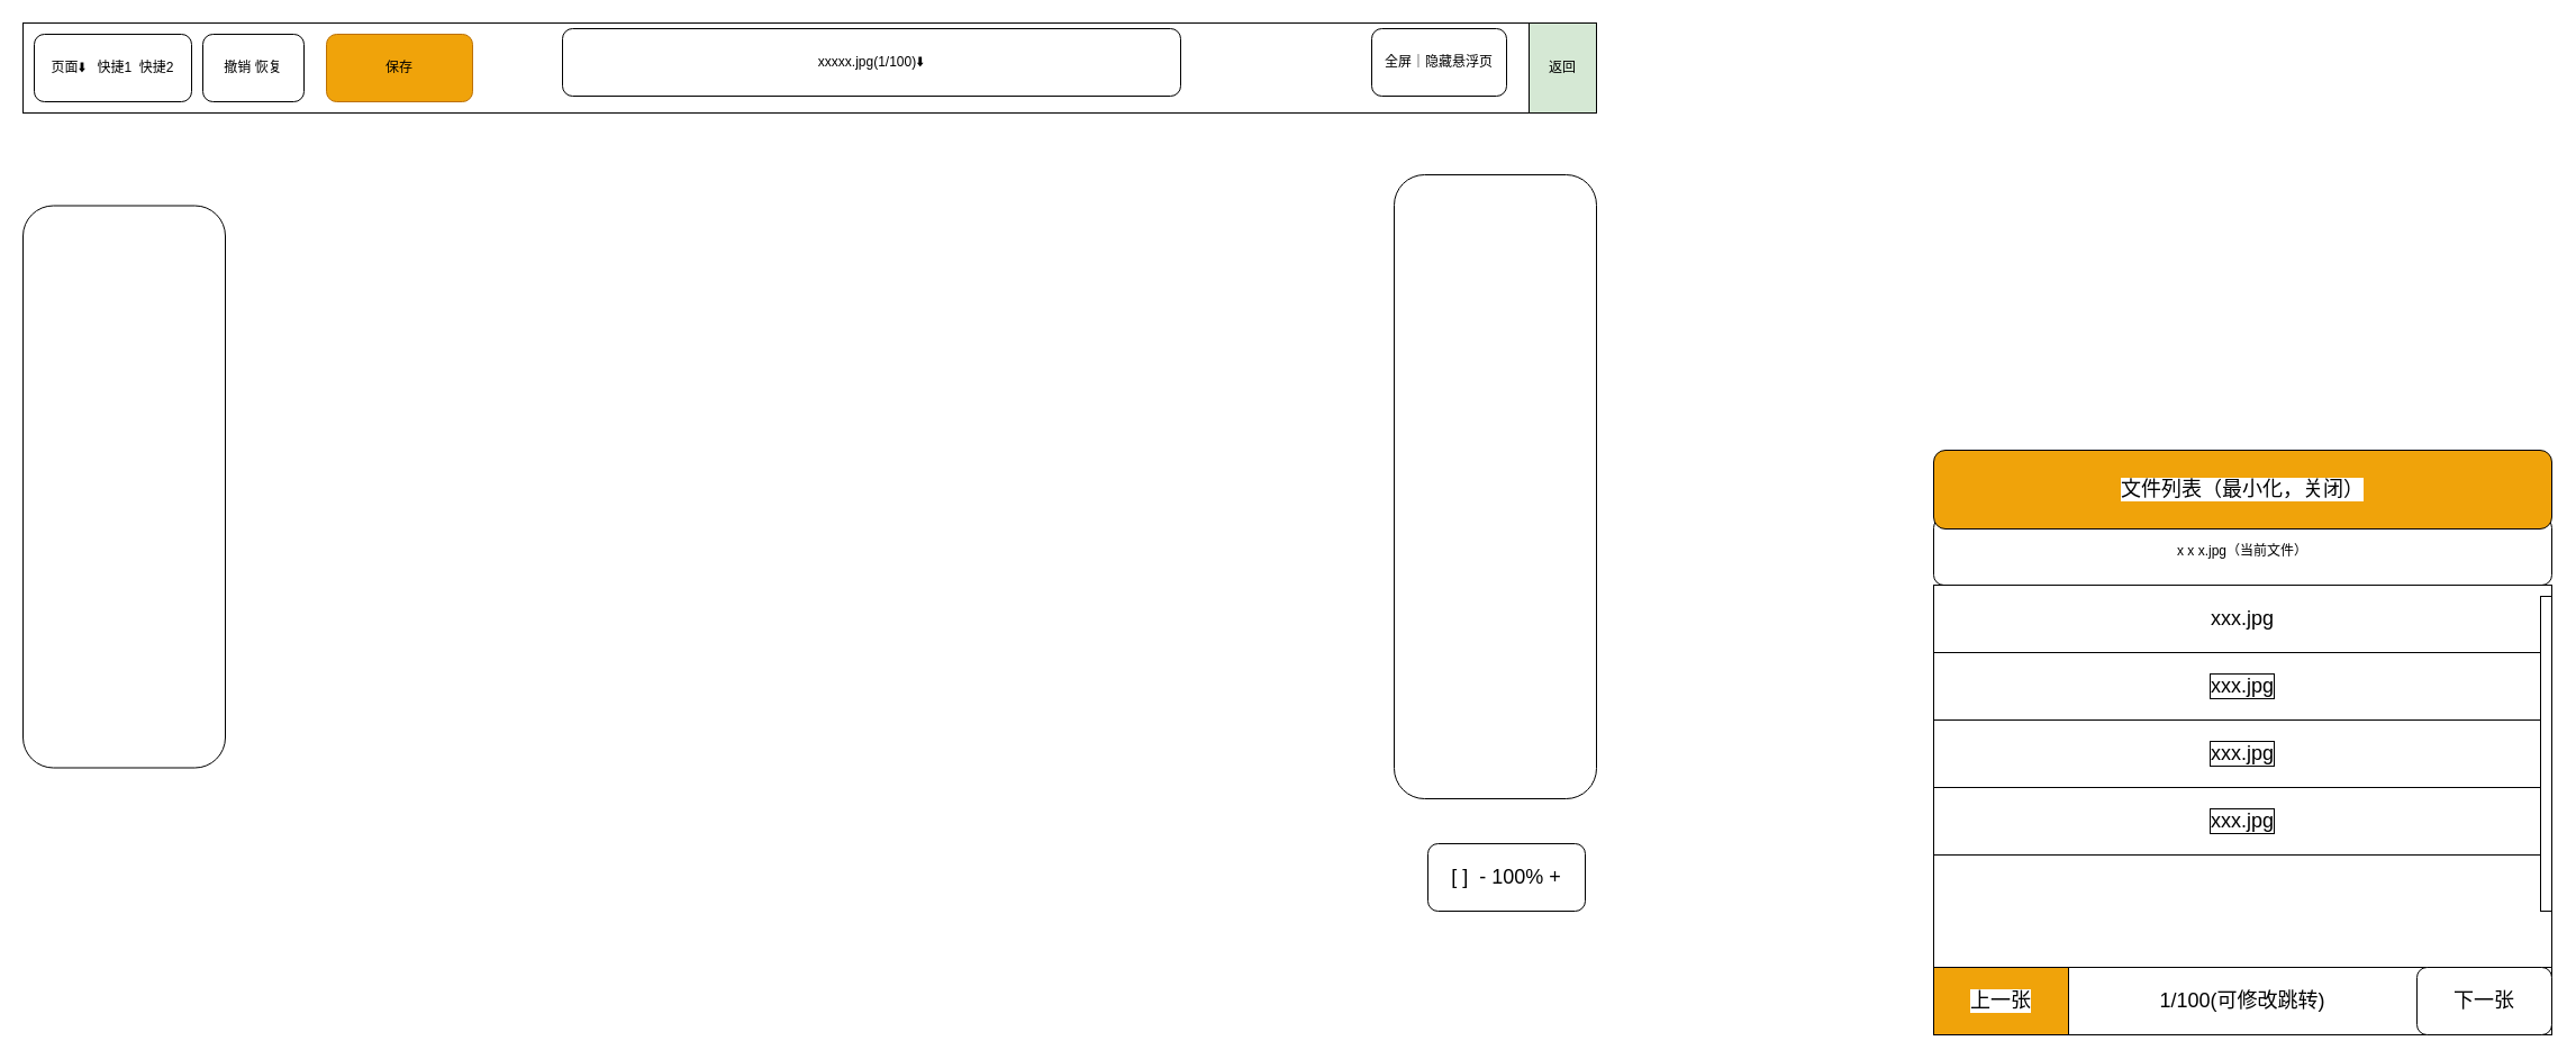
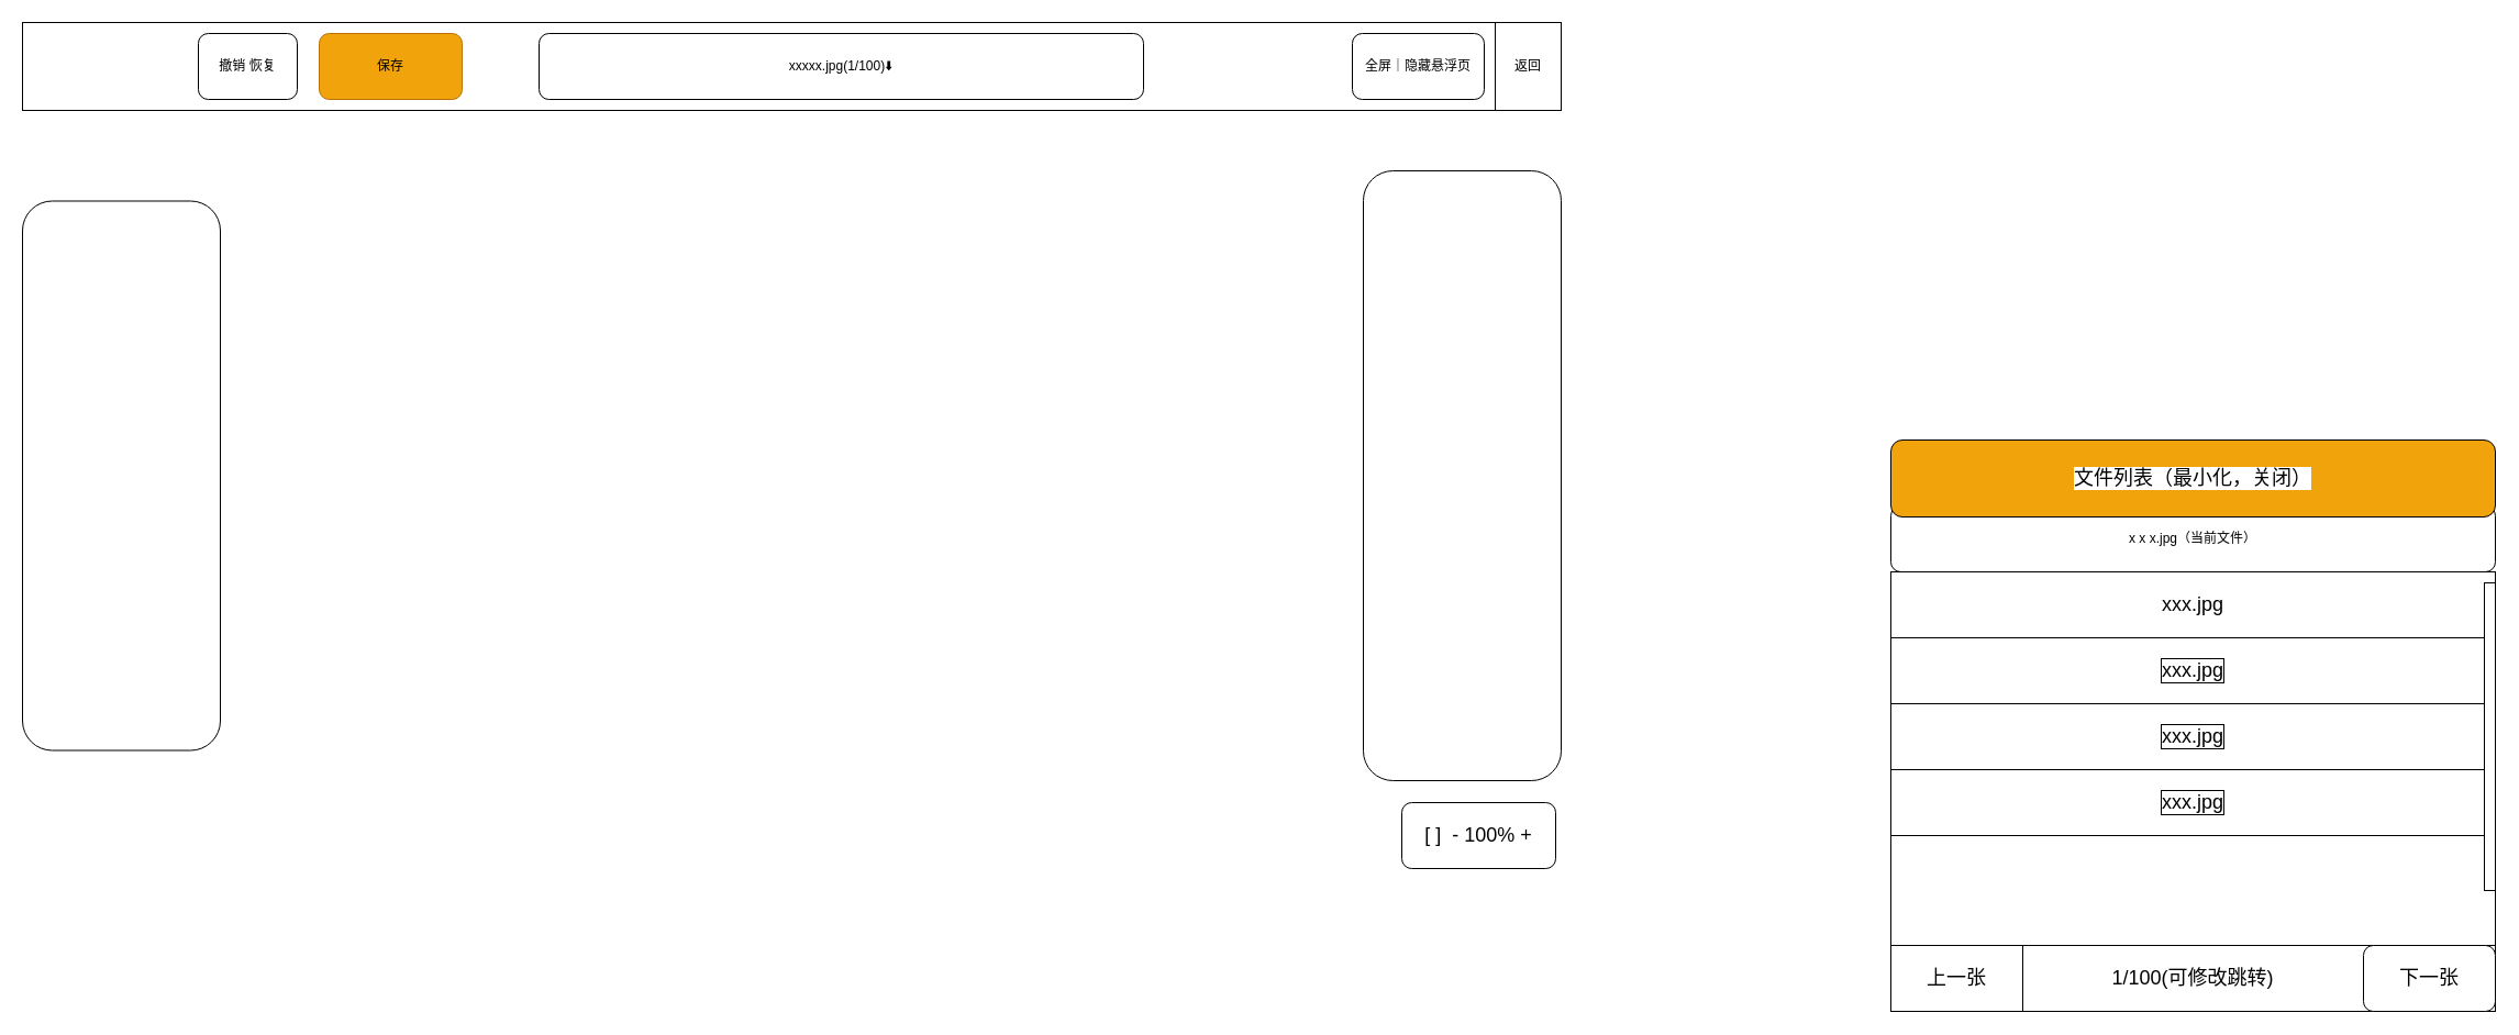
  <mxCell id="0" />
  <mxCell id="1" parent="0" />
  <mxCell id="2" value="" style="rounded=0;whiteSpace=wrap;html=1;" parent="1" vertex="1"><mxGeometry x="20" y="20" width="1400" height="80" as="geometry" /></mxCell>
- <mxCell id="3" value="页面⬇️ &amp;nbsp; 快捷1 &amp;nbsp;快捷2" style="rounded=1;whiteSpace=wrap;html=1;" parent="1" vertex="1"><mxGeometry x="30" y="30" width="140" height="60" as="geometry" /></mxCell>
  <mxCell id="4" value="撤销 恢复" style="rounded=1;whiteSpace=wrap;html=1;" parent="1" vertex="1"><mxGeometry x="180" y="30" width="90" height="60" as="geometry" /></mxCell>
- <mxCell id="5" value="xxxxx.jpg(1/100)⬇️" style="rounded=1;whiteSpace=wrap;html=1;" parent="1" vertex="1"><mxGeometry x="500" y="25" width="550" height="60" as="geometry" /></mxCell>
- <mxCell id="6" value="全屏｜隐藏悬浮页" style="rounded=1;whiteSpace=wrap;html=1;" parent="1" vertex="1"><mxGeometry x="1220" y="25" width="120" height="60" as="geometry" /></mxCell>
- <mxCell id="7" value="返回" style="rounded=0;whiteSpace=wrap;html=1;fillColor=#d5e8d4;" parent="1" vertex="1"><mxGeometry x="1360" y="20" width="60" height="80" as="geometry" /></mxCell>
+ <mxCell id="5" value="xxxxx.jpg(1/100)⬇️" style="rounded=1;whiteSpace=wrap;html=1;" parent="1" vertex="1"><mxGeometry x="490" y="30" width="550" height="60" as="geometry" /></mxCell>
+ <mxCell id="6" value="全屏｜隐藏悬浮页" style="rounded=1;whiteSpace=wrap;html=1;" parent="1" vertex="1"><mxGeometry x="1230" y="30" width="120" height="60" as="geometry" /></mxCell>
+ <mxCell id="7" value="返回" style="rounded=0;whiteSpace=wrap;html=1;" parent="1" vertex="1"><mxGeometry x="1360" y="20" width="60" height="80" as="geometry" /></mxCell>
  <mxCell id="8" value="保存" style="rounded=1;whiteSpace=wrap;html=1;fillColor=#f0a30a;fontColor=#000000;strokeColor=#BD7000;" parent="1" vertex="1"><mxGeometry x="290" y="30" width="130" height="60" as="geometry" /></mxCell>
  <mxCell id="9" value="x x x.jpg（当前文件）" style="rounded=1;whiteSpace=wrap;html=1;" parent="1" vertex="1"><mxGeometry x="1720" y="460" width="550" height="60" as="geometry" /></mxCell>
  <mxCell id="10" value="" style="rounded=0;whiteSpace=wrap;html=1;labelBackgroundColor=default;labelBorderColor=default;strokeColor=default;fontSize=18;" parent="1" vertex="1"><mxGeometry x="1720" y="520" width="550" height="400" as="geometry" /></mxCell>
  <mxCell id="11" value="xxx.jpg" style="rounded=0;whiteSpace=wrap;html=1;labelBackgroundColor=default;labelBorderColor=none;strokeColor=default;fontSize=18;" parent="1" vertex="1"><mxGeometry x="1720" y="520" width="550" height="60" as="geometry" /></mxCell>
  <mxCell id="12" value="xxx.jpg" style="rounded=0;whiteSpace=wrap;html=1;labelBackgroundColor=default;labelBorderColor=default;strokeColor=default;fontSize=18;" parent="1" vertex="1"><mxGeometry x="1720" y="580" width="550" height="60" as="geometry" /></mxCell>
  <mxCell id="13" value="&lt;span style=&quot;caret-color: rgb(0, 0, 0); color: rgb(0, 0, 0); font-family: Helvetica; font-size: 18px; font-style: normal; font-variant-caps: normal; font-weight: 400; letter-spacing: normal; text-align: center; text-indent: 0px; text-transform: none; word-spacing: 0px; -webkit-text-stroke-width: 0px; background-color: rgb(255, 255, 255); text-decoration: none; float: none; display: inline !important;&quot;&gt;xxx.jpg&lt;/span&gt;" style="rounded=0;whiteSpace=wrap;html=1;labelBackgroundColor=default;labelBorderColor=default;strokeColor=default;fontSize=18;" parent="1" vertex="1"><mxGeometry x="1720" y="640" width="550" height="60" as="geometry" /></mxCell>
  <mxCell id="14" value="xxx.jpg" style="rounded=0;whiteSpace=wrap;html=1;labelBackgroundColor=default;labelBorderColor=default;strokeColor=default;fontSize=18;" parent="1" vertex="1"><mxGeometry x="1720" y="700" width="550" height="60" as="geometry" /></mxCell>
  <mxCell id="15" value="1/100(可修改跳转)" style="rounded=0;whiteSpace=wrap;html=1;labelBackgroundColor=default;labelBorderColor=none;strokeColor=default;fontSize=18;" parent="1" vertex="1"><mxGeometry x="1720" y="860" width="550" height="60" as="geometry" /></mxCell>
- <mxCell id="16" value="上一张" style="rounded=0;whiteSpace=wrap;html=1;labelBackgroundColor=default;labelBorderColor=none;strokeColor=default;fontSize=18;fillColor=#f0a30a;" parent="1" vertex="1"><mxGeometry x="1720" y="860" width="120" height="60" as="geometry" /></mxCell>
+ <mxCell id="16" value="上一张" style="rounded=0;whiteSpace=wrap;html=1;labelBackgroundColor=default;labelBorderColor=none;strokeColor=default;fontSize=18;" parent="1" vertex="1"><mxGeometry x="1720" y="860" width="120" height="60" as="geometry" /></mxCell>
  <mxCell id="17" value="下一张" style="whiteSpace=wrap;html=1;labelBackgroundColor=default;labelBorderColor=none;strokeColor=default;fontSize=18;rounded=1;" parent="1" vertex="1"><mxGeometry x="2150" y="860" width="120" height="60" as="geometry" /></mxCell>
  <mxCell id="18" value="" style="rounded=0;whiteSpace=wrap;html=1;labelBackgroundColor=default;labelBorderColor=none;strokeColor=default;fontSize=18;" parent="1" vertex="1"><mxGeometry x="2260" y="530" width="10" height="280" as="geometry" /></mxCell>
  <mxCell id="19" value="文件列表（最小化，关闭）" style="rounded=1;whiteSpace=wrap;html=1;labelBackgroundColor=default;labelBorderColor=none;strokeColor=default;fontSize=18;fillColor=#f0a30a;" parent="1" vertex="1"><mxGeometry x="1720" y="400" width="550" height="70" as="geometry" /></mxCell>
- <mxCell id="20" value="[ ] &amp;nbsp;- 100% +" style="rounded=1;whiteSpace=wrap;html=1;labelBackgroundColor=default;labelBorderColor=none;strokeColor=default;fontSize=18;" parent="1" vertex="1"><mxGeometry x="1270" y="750" width="140" height="60" as="geometry" /></mxCell>
+ <mxCell id="20" value="[ ] &amp;nbsp;- 100% +" style="rounded=1;whiteSpace=wrap;html=1;labelBackgroundColor=default;labelBorderColor=none;strokeColor=default;fontSize=18;" parent="1" vertex="1"><mxGeometry x="1275" y="730" width="140" height="60" as="geometry" /></mxCell>
  <mxCell id="21" value="" style="rounded=1;whiteSpace=wrap;html=1;labelBackgroundColor=default;labelBorderColor=none;strokeColor=default;fontSize=18;" parent="1" vertex="1"><mxGeometry x="20" y="182.5" width="180" height="500" as="geometry" /></mxCell>
  <mxCell id="22" value="" style="rounded=1;whiteSpace=wrap;html=1;labelBackgroundColor=default;labelBorderColor=none;strokeColor=default;fontSize=18;" parent="1" vertex="1"><mxGeometry x="1240" y="155" width="180" height="555" as="geometry" /></mxCell>
